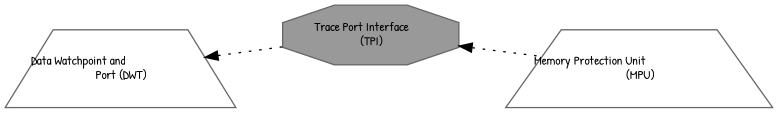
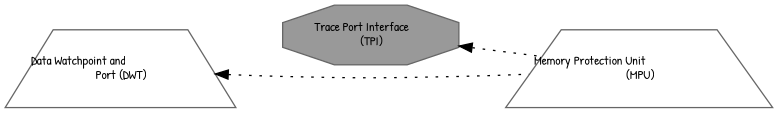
  digraph {
    fontname="Patrick Hand"
    rankdir=LR
    node [color=grey40 fillcolor=white fontname="Patrick Hand" fontsize=10 shape=trapezium style=filled]
    edge [dir=back fontname="Patrick Hand" fontsize=10 labelfontname=Helvetica labelfontsize=10 shape=plaintext style=dotted]
    n1 [height=0.2 label="Data Watchpoint and\l Port (DWT)" width=0.4]
    n2 [color=gray40 fillcolor=grey60 fontcolor=black height=0.2 label="Trace Port Interface\l (TPI)" shape=octagon width=0.4]
    n3 [height=0.2 label="Memory Protection Unit\l (MPU)" width=0.4]
-   n1 -> n2
+   n1 -> n3
    n2 -> n3
  }
